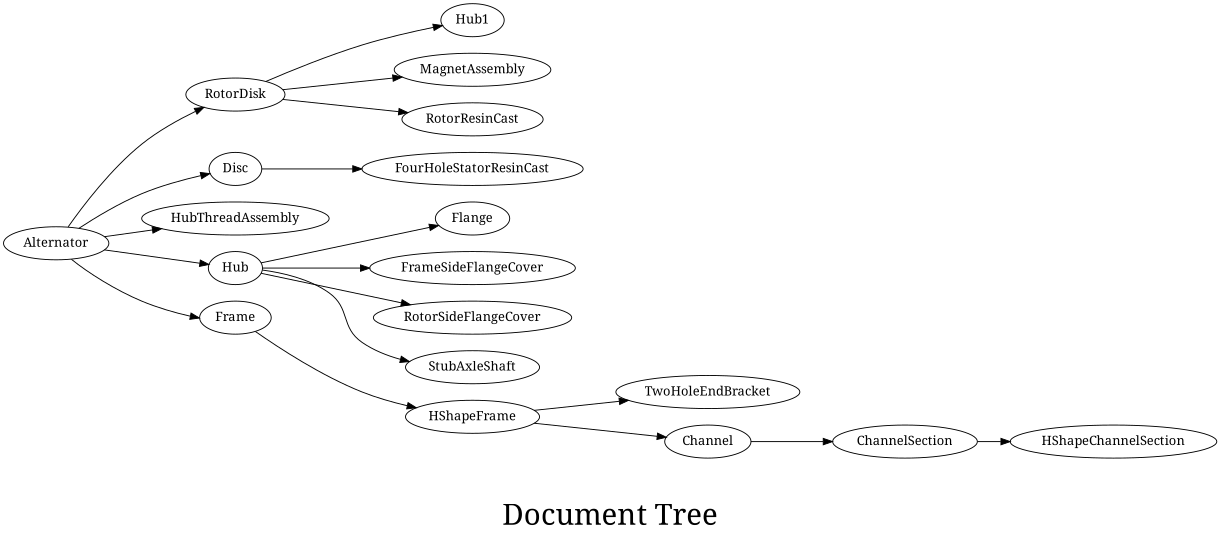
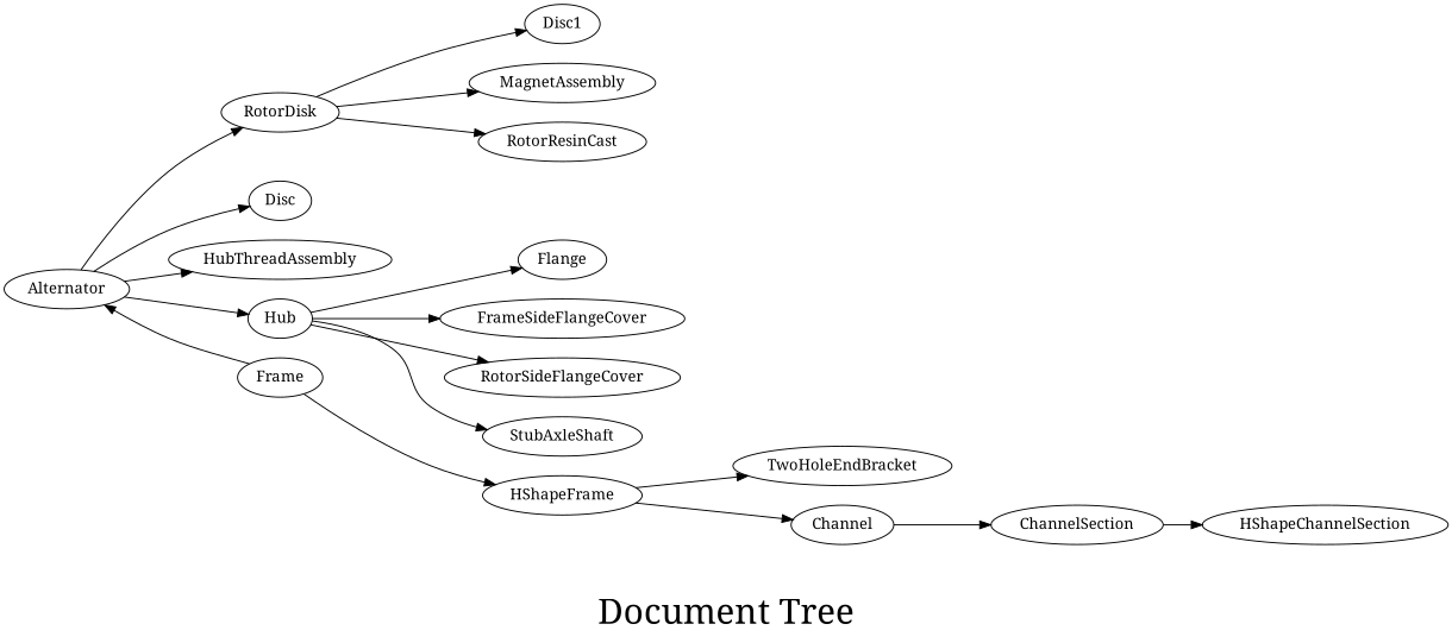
  digraph {
    fontname="Noto Serif"
    fontsize=32
    label="Document Tree"
    labelloc=b
    rankdir=LR
    node [fontname="Noto Serif"]
    edge [fontname="Noto Serif"]
    RotorDisk
-   Disc1 [label=Hub1]
+   Disc1
    MagnetAssembly
    RotorResinCast
    n5 [label=Disc]
-   FourHoleStatorResinCast
    Alternator
    HubThreadAssembly
    Hub
    Frame
    Flange
    FrameSideFlangeCover
    RotorSideFlangeCover
    StubAxleShaft
    HShapeFrame
    TwoHoleEndBracket
    Channel
    ChannelSection
    HShapeChannelSection
    RotorDisk -> Disc1
    RotorDisk -> MagnetAssembly
    RotorDisk -> RotorResinCast
-   n5 -> FourHoleStatorResinCast
    Alternator -> RotorDisk
    Alternator -> n5
    Alternator -> HubThreadAssembly
    Alternator -> Hub
-   Alternator -> Frame
+   Frame -> Alternator
    Hub -> Flange
    Hub -> FrameSideFlangeCover
    Hub -> RotorSideFlangeCover
    Hub -> StubAxleShaft
    Frame -> HShapeFrame
    HShapeFrame -> TwoHoleEndBracket
    HShapeFrame -> Channel
    Channel -> ChannelSection
    ChannelSection -> HShapeChannelSection
  }
